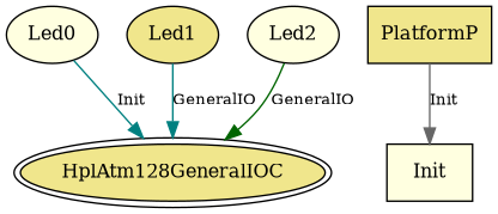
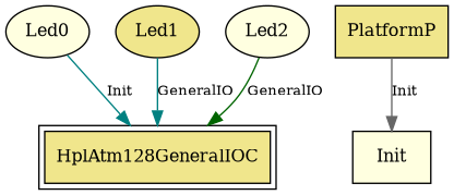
  digraph {
    node [fillcolor=lightyellow fontsize=12 shape=ellipse style=filled]
    edge [color=teal fontsize=10]
    n1 [label=Led0]
-   HplAtm128GeneralIOC [fillcolor=khaki peripheries=2]
+   HplAtm128GeneralIOC [fillcolor=khaki peripheries=2 shape=box]
    n3 [fillcolor=khaki label=Led1]
    n4 [label=Led2]
    PlatformP [fillcolor=khaki shape=box]
    n6 [label=Init shape=box]
    n1 -> HplAtm128GeneralIOC [label=Init]
    n3 -> HplAtm128GeneralIOC [label=GeneralIO]
    n4 -> HplAtm128GeneralIOC [color=darkgreen label=GeneralIO]
    PlatformP -> n6 [color=gray40 label=Init]
  }
